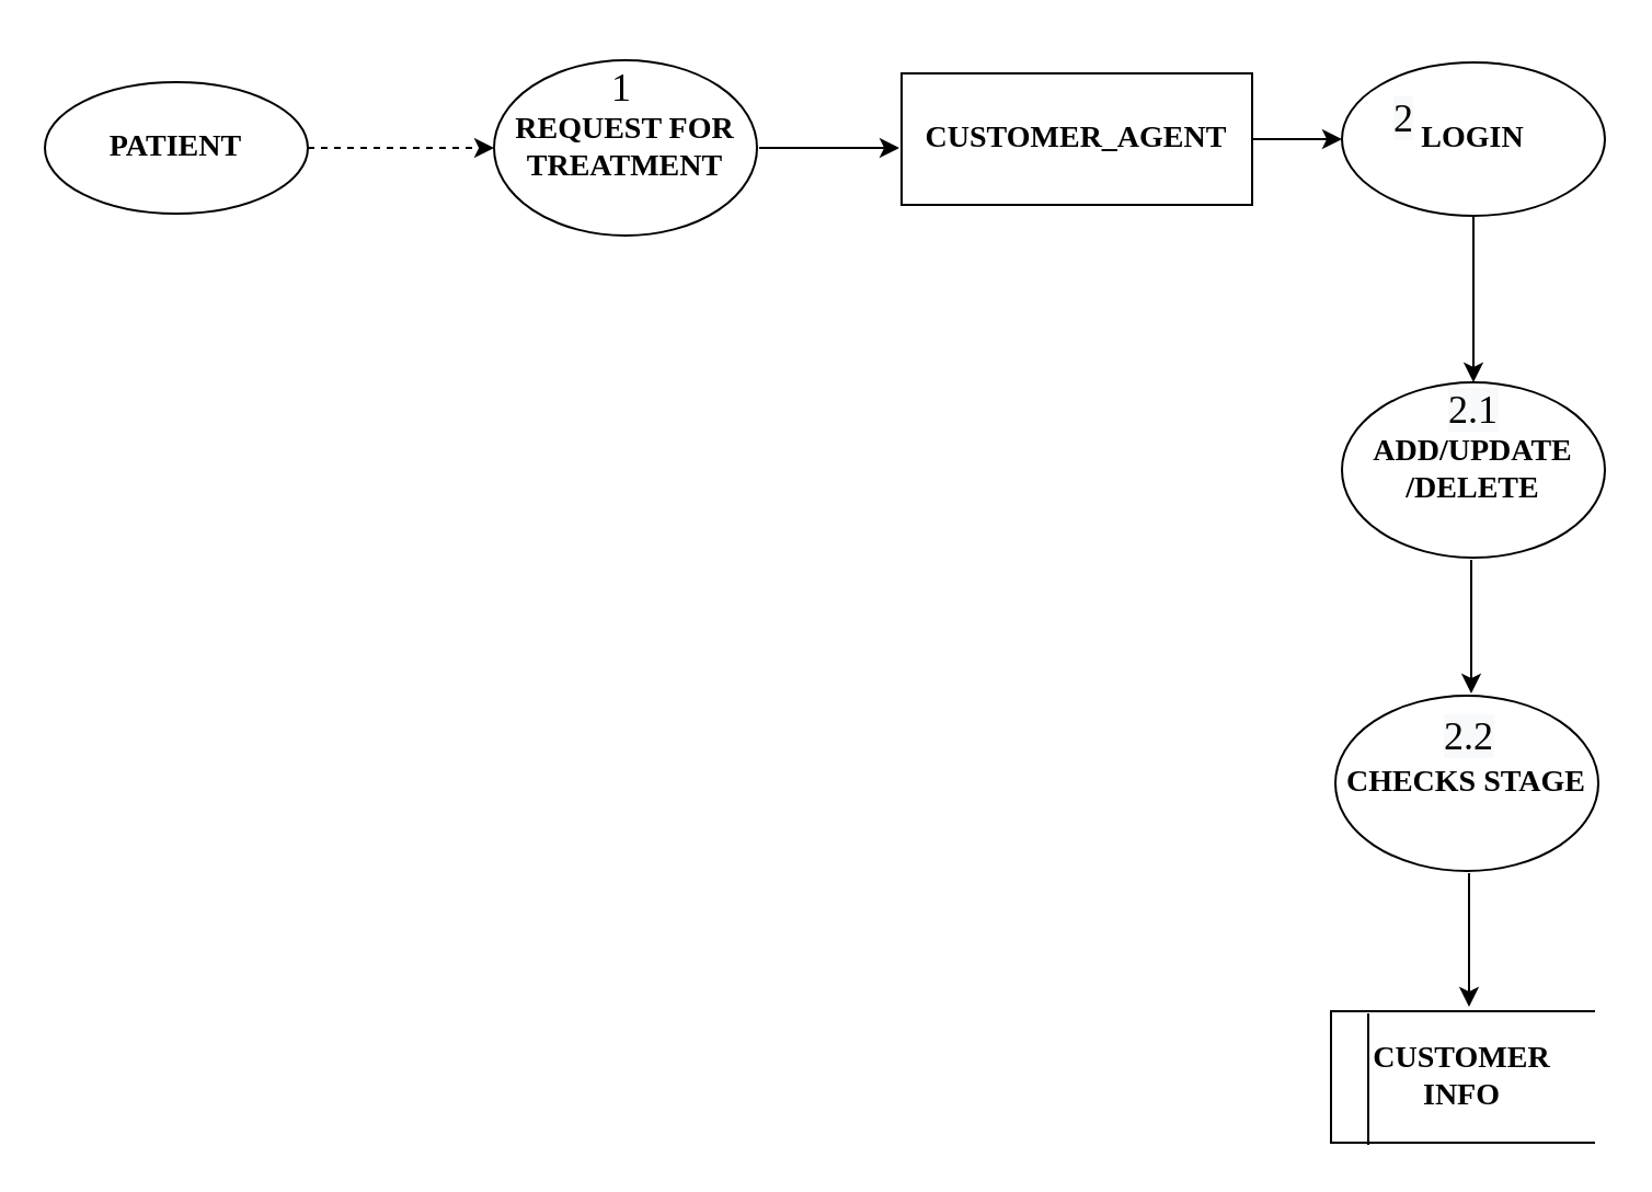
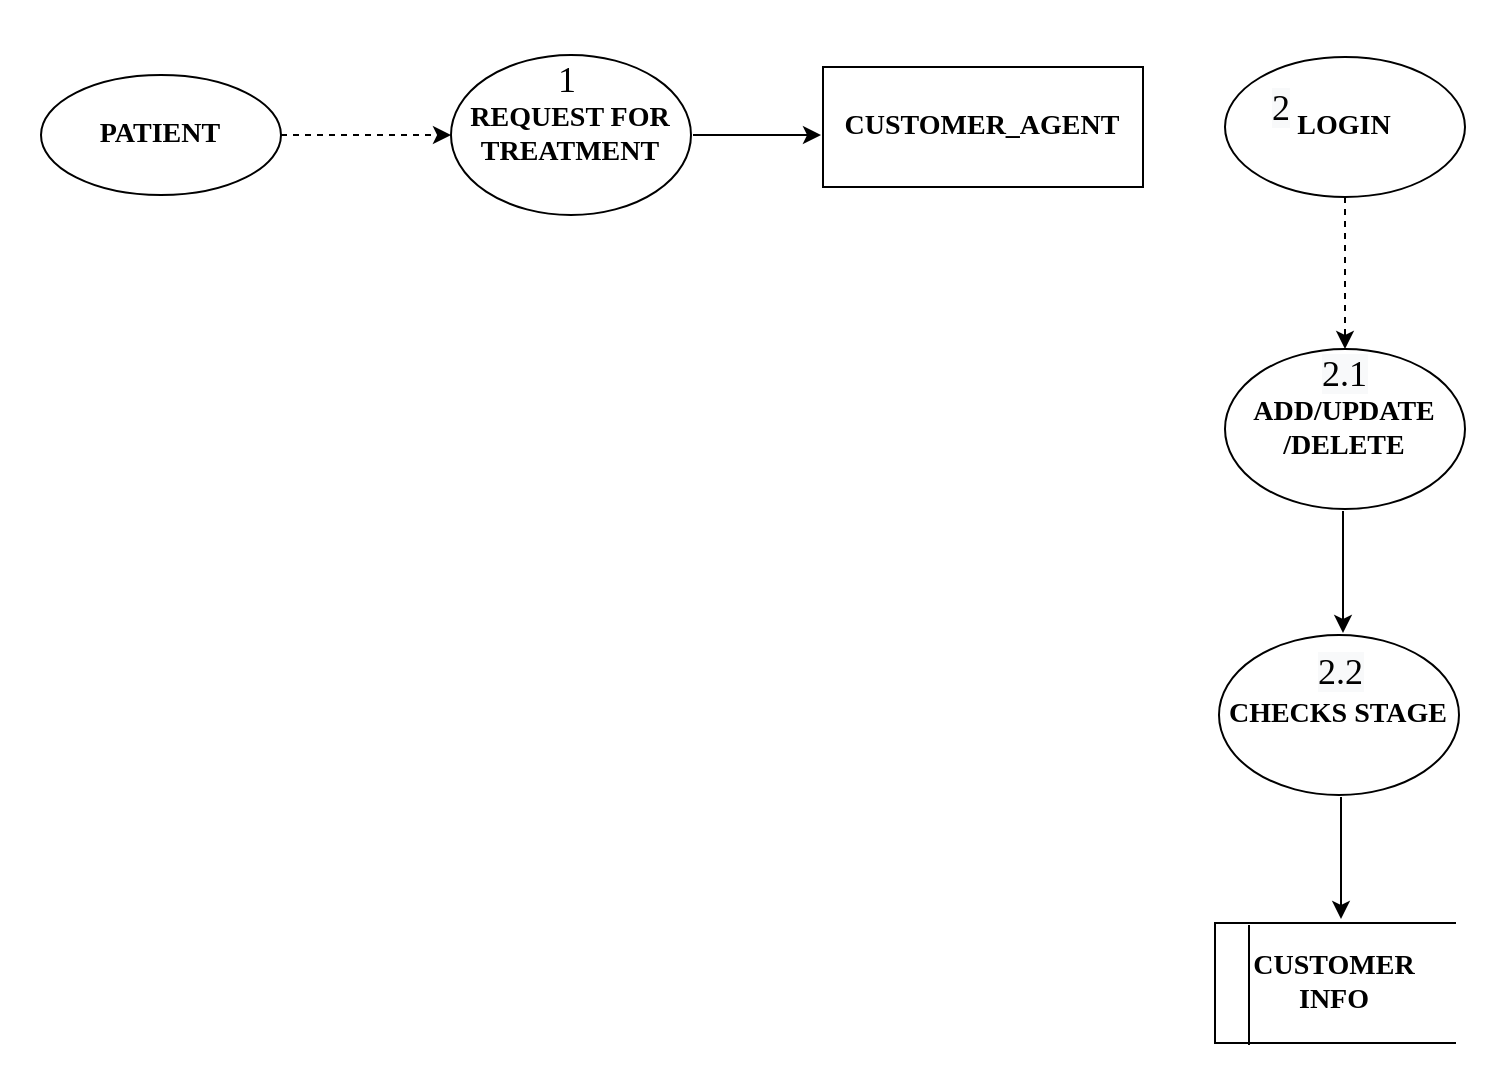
  <mxCell id="0" />
  <mxCell id="1" parent="0" />
  <mxCell id="2" value="" style="edgeStyle=orthogonalEdgeStyle;rounded=0;orthogonalLoop=1;jettySize=auto;html=1;fontFamily=Times New Roman;fontSize=14;dashed=1;" parent="1" source="3" target="4" edge="1"><mxGeometry relative="1" as="geometry" /></mxCell>
  <mxCell id="3" value="&lt;font face=&quot;Times New Roman&quot; style=&quot;font-size: 14px;&quot;&gt;&lt;b&gt;PATIENT&lt;/b&gt;&lt;/font&gt;" style="ellipse;whiteSpace=wrap;html=1;" parent="1" vertex="1"><mxGeometry x="20" y="37" width="120" height="60" as="geometry" /></mxCell>
  <mxCell id="4" value="&lt;font face=&quot;Times New Roman&quot; style=&quot;font-size: 14px;&quot;&gt;&lt;b&gt;REQUEST FOR TREATMENT&lt;/b&gt;&lt;/font&gt;" style="ellipse;whiteSpace=wrap;html=1;" parent="1" vertex="1"><mxGeometry x="225" y="27" width="120" height="80" as="geometry" /></mxCell>
  <mxCell id="5" value="1" style="text;html=1;align=center;verticalAlign=middle;resizable=0;points=[];autosize=1;strokeColor=none;fillColor=none;fontSize=18;fontFamily=Times New Roman;" parent="1" vertex="1"><mxGeometry x="268" y="20" width="30" height="40" as="geometry" /></mxCell>
- <mxCell id="6" value="" style="edgeStyle=orthogonalEdgeStyle;rounded=0;orthogonalLoop=1;jettySize=auto;html=1;fontFamily=Times New Roman;fontSize=14;" parent="1" source="7" target="10" edge="1"><mxGeometry relative="1" as="geometry" /></mxCell>
  <mxCell id="7" value="&lt;font face=&quot;Times New Roman&quot; style=&quot;font-size: 14px;&quot;&gt;&lt;b&gt;CUSTOMER_AGENT&lt;/b&gt;&lt;/font&gt;" style="rounded=0;whiteSpace=wrap;html=1;" parent="1" vertex="1"><mxGeometry x="411" y="33" width="160" height="60" as="geometry" /></mxCell>
  <mxCell id="8" value="" style="endArrow=classic;html=1;rounded=0;fontFamily=Times New Roman;fontSize=14;entryX=0;entryY=0.5;entryDx=0;entryDy=0;exitX=1;exitY=0.5;exitDx=0;exitDy=0;" parent="1" edge="1"><mxGeometry width="50" height="50" relative="1" as="geometry"><mxPoint x="346" y="67" as="sourcePoint" /><mxPoint x="410" y="67" as="targetPoint" /></mxGeometry></mxCell>
- <mxCell id="9" value="" style="edgeStyle=orthogonalEdgeStyle;rounded=0;orthogonalLoop=1;jettySize=auto;html=1;fontFamily=Times New Roman;fontSize=14;" parent="1" source="10" target="11" edge="1"><mxGeometry relative="1" as="geometry" /></mxCell>
+ <mxCell id="9" value="" style="edgeStyle=orthogonalEdgeStyle;rounded=0;orthogonalLoop=1;jettySize=auto;html=1;fontFamily=Times New Roman;fontSize=14;dashed=1;" parent="1" source="10" target="11" edge="1"><mxGeometry relative="1" as="geometry" /></mxCell>
  <mxCell id="10" value="&lt;b&gt;LOGIN&lt;/b&gt;" style="ellipse;whiteSpace=wrap;html=1;fontFamily=Times New Roman;fontSize=14;" parent="1" vertex="1"><mxGeometry x="612" y="28" width="120" height="70" as="geometry" /></mxCell>
  <mxCell id="11" value="&lt;b&gt;ADD/UPDATE&lt;br&gt;/DELETE&lt;/b&gt;" style="ellipse;whiteSpace=wrap;html=1;fontFamily=Times New Roman;fontSize=14;" parent="1" vertex="1"><mxGeometry x="612" y="174" width="120" height="80" as="geometry" /></mxCell>
  <mxCell id="12" value="&lt;span style=&quot;color: rgb(0, 0, 0); font-family: &amp;quot;Times New Roman&amp;quot;; font-size: 18px; font-style: normal; font-variant-ligatures: normal; font-variant-caps: normal; font-weight: 400; letter-spacing: normal; orphans: 2; text-align: center; text-indent: 0px; text-transform: none; widows: 2; word-spacing: 0px; -webkit-text-stroke-width: 0px; background-color: rgb(248, 249, 250); text-decoration-thickness: initial; text-decoration-style: initial; text-decoration-color: initial; float: none; display: inline !important;&quot;&gt;2&lt;/span&gt;" style="text;whiteSpace=wrap;html=1;fontSize=14;fontFamily=Times New Roman;" parent="1" vertex="1"><mxGeometry x="634" y="37" width="19" height="41" as="geometry" /></mxCell>
  <mxCell id="13" value="" style="endArrow=classic;html=1;rounded=0;fontFamily=Times New Roman;fontSize=14;entryX=0.5;entryY=0;entryDx=0;entryDy=0;" parent="1" edge="1"><mxGeometry width="50" height="50" relative="1" as="geometry"><mxPoint x="671" y="255" as="sourcePoint" /><mxPoint x="671" y="316" as="targetPoint" /></mxGeometry></mxCell>
  <mxCell id="14" value="&lt;span style=&quot;color: rgb(0, 0, 0); font-family: &amp;quot;Times New Roman&amp;quot;; font-size: 18px; font-style: normal; font-variant-ligatures: normal; font-variant-caps: normal; font-weight: 400; letter-spacing: normal; orphans: 2; text-align: center; text-indent: 0px; text-transform: none; widows: 2; word-spacing: 0px; -webkit-text-stroke-width: 0px; background-color: rgb(248, 249, 250); text-decoration-thickness: initial; text-decoration-style: initial; text-decoration-color: initial; float: none; display: inline !important;&quot;&gt;2.1&lt;/span&gt;" style="text;whiteSpace=wrap;html=1;fontSize=14;fontFamily=Times New Roman;" parent="1" vertex="1"><mxGeometry x="659" y="170" width="32" height="34" as="geometry" /></mxCell>
  <mxCell id="15" value="&lt;font face=&quot;Times New Roman&quot; style=&quot;font-size: 14px;&quot;&gt;&lt;b&gt;CHECKS STAGE&lt;/b&gt;&lt;/font&gt;" style="ellipse;whiteSpace=wrap;html=1;" vertex="1" parent="1"><mxGeometry x="609" y="317" width="120" height="80" as="geometry" /></mxCell>
  <mxCell id="16" value="&lt;span style=&quot;color: rgb(0, 0, 0); font-family: &amp;quot;Times New Roman&amp;quot;; font-size: 18px; font-style: normal; font-variant-ligatures: normal; font-variant-caps: normal; font-weight: 400; letter-spacing: normal; orphans: 2; text-align: center; text-indent: 0px; text-transform: none; widows: 2; word-spacing: 0px; -webkit-text-stroke-width: 0px; background-color: rgb(248, 249, 250); text-decoration-thickness: initial; text-decoration-style: initial; text-decoration-color: initial; float: none; display: inline !important;&quot;&gt;2.2&lt;/span&gt;" style="text;whiteSpace=wrap;html=1;fontSize=14;fontFamily=Times New Roman;" vertex="1" parent="1"><mxGeometry x="657" y="319" width="41" height="46" as="geometry" /></mxCell>
  <mxCell id="17" value="" style="endArrow=classic;html=1;rounded=0;fontFamily=Times New Roman;fontSize=14;entryX=0.5;entryY=0;entryDx=0;entryDy=0;" edge="1" parent="1"><mxGeometry width="50" height="50" relative="1" as="geometry"><mxPoint x="670" y="398" as="sourcePoint" /><mxPoint x="670" y="459" as="targetPoint" /></mxGeometry></mxCell>
  <mxCell id="18" value="&lt;font face=&quot;Times New Roman&quot;&gt;&lt;span style=&quot;font-size: 14px;&quot;&gt;&lt;b&gt;CUSTOMER INFO&lt;/b&gt;&lt;/span&gt;&lt;/font&gt;" style="shape=partialRectangle;whiteSpace=wrap;html=1;left=0;right=0;fillColor=none;" vertex="1" parent="1"><mxGeometry x="607" y="461" width="120" height="60" as="geometry" /></mxCell>
  <mxCell id="19" value="" style="endArrow=none;html=1;rounded=0;entryX=0;entryY=0;entryDx=0;entryDy=0;exitX=0;exitY=1;exitDx=0;exitDy=0;" edge="1" parent="1" source="18" target="18"><mxGeometry width="50" height="50" relative="1" as="geometry"><mxPoint x="389" y="503" as="sourcePoint" /><mxPoint x="439" y="453" as="targetPoint" /></mxGeometry></mxCell>
  <mxCell id="20" value="" style="endArrow=none;html=1;rounded=0;entryX=0;entryY=0;entryDx=0;entryDy=0;exitX=0;exitY=1;exitDx=0;exitDy=0;" edge="1" parent="1"><mxGeometry width="50" height="50" relative="1" as="geometry"><mxPoint x="624" y="522" as="sourcePoint" /><mxPoint x="624" y="462" as="targetPoint" /></mxGeometry></mxCell>
